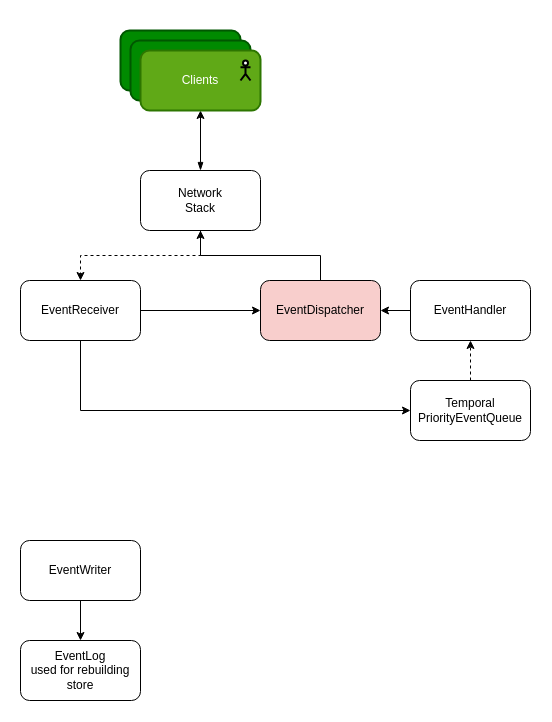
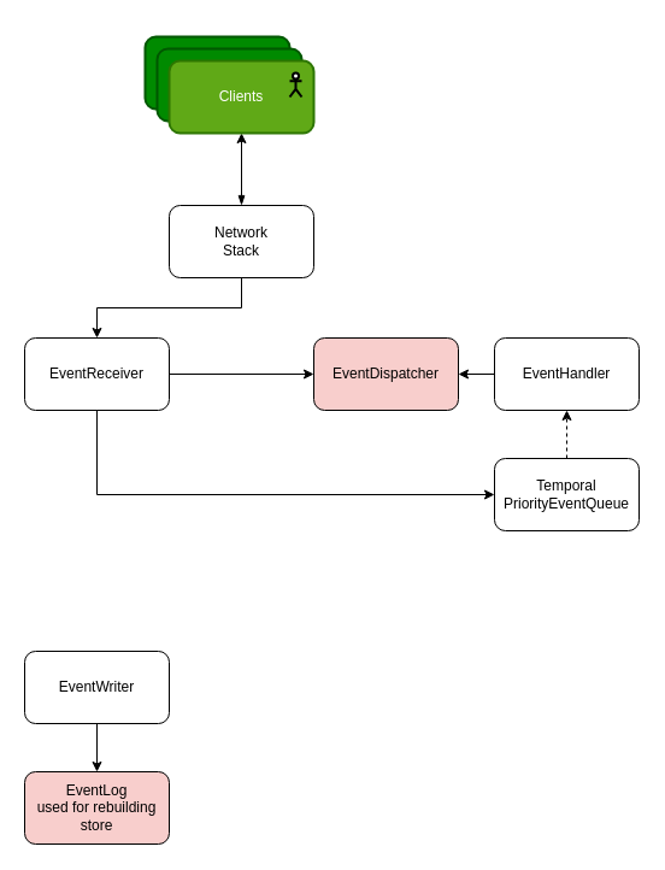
  <mxCell id="0" />
  <mxCell id="1" parent="0" />
  <mxCell id="2" value="" style="group" parent="1" vertex="1" connectable="0"><mxGeometry x="110" y="20" width="140" height="80" as="geometry" /></mxCell>
  <mxCell id="3" value="Clients" style="whiteSpace=wrap;html=1;rounded=1;fillColor=#008a00;strokeColor=#005700;fontColor=#ffffff;strokeWidth=2;" parent="2" vertex="1"><mxGeometry x="10" y="10" width="120" height="60" as="geometry" /></mxCell>
  <mxCell id="4" value="Clients" style="whiteSpace=wrap;html=1;rounded=1;fillColor=#008a00;strokeColor=#005700;fontColor=#ffffff;strokeWidth=2;" parent="2" vertex="1"><mxGeometry x="20" y="20" width="120" height="60" as="geometry" /></mxCell>
  <mxCell id="5" value="" style="edgeStyle=orthogonalEdgeStyle;rounded=0;orthogonalLoop=1;jettySize=auto;html=1;startArrow=blockThin;startFill=1;" parent="1" source="7" target="8" edge="1"><mxGeometry relative="1" as="geometry" /></mxCell>
- <mxCell id="6" style="edgeStyle=orthogonalEdgeStyle;rounded=0;orthogonalLoop=1;jettySize=auto;html=1;startArrow=none;startFill=0;endArrow=classic;endFill=1;dashed=1;" parent="1" source="7" target="18" edge="1"><mxGeometry relative="1" as="geometry" /></mxCell>
+ <mxCell id="6" style="edgeStyle=orthogonalEdgeStyle;rounded=0;orthogonalLoop=1;jettySize=auto;html=1;startArrow=none;startFill=0;endArrow=classic;endFill=1;" parent="1" source="7" target="18" edge="1"><mxGeometry relative="1" as="geometry" /></mxCell>
  <mxCell id="7" value="Network&lt;br&gt;Stack" style="rounded=1;whiteSpace=wrap;html=1;" parent="1" vertex="1"><mxGeometry x="140" y="170" width="120" height="60" as="geometry" /></mxCell>
  <mxCell id="8" value="Clients" style="whiteSpace=wrap;html=1;rounded=1;fillColor=#60a917;strokeColor=#2D7600;fontColor=#ffffff;strokeWidth=2;" parent="1" vertex="1"><mxGeometry x="140" y="50" width="120" height="60" as="geometry" /></mxCell>
- <mxCell id="9" style="edgeStyle=orthogonalEdgeStyle;rounded=0;orthogonalLoop=1;jettySize=auto;html=1;" parent="1" source="10" target="7" edge="1"><mxGeometry relative="1" as="geometry" /></mxCell>
  <mxCell id="10" value="EventDispatcher" style="whiteSpace=wrap;html=1;rounded=1;fillColor=#f8cecc;" parent="1" vertex="1"><mxGeometry x="260" y="280" width="120" height="60" as="geometry" /></mxCell>
  <mxCell id="11" value="" style="edgeStyle=orthogonalEdgeStyle;rounded=0;orthogonalLoop=1;jettySize=auto;html=1;dashed=1;" parent="1" source="12" target="14" edge="1"><mxGeometry relative="1" as="geometry" /></mxCell>
  <mxCell id="12" value="Temporal&lt;br&gt;PriorityEventQueue" style="whiteSpace=wrap;html=1;rounded=1;" parent="1" vertex="1"><mxGeometry x="410" y="380" width="120" height="60" as="geometry" /></mxCell>
  <mxCell id="13" style="edgeStyle=orthogonalEdgeStyle;rounded=0;orthogonalLoop=1;jettySize=auto;html=1;" parent="1" source="14" target="10" edge="1"><mxGeometry relative="1" as="geometry" /></mxCell>
  <mxCell id="14" value="EventHandler" style="whiteSpace=wrap;html=1;rounded=1;" parent="1" vertex="1"><mxGeometry x="410" y="280" width="120" height="60" as="geometry" /></mxCell>
- <mxCell id="15" value="EventLog&lt;br&gt;used for rebuilding store" style="whiteSpace=wrap;html=1;rounded=1;" parent="1" vertex="1"><mxGeometry x="20" y="640" width="120" height="60" as="geometry" /></mxCell>
+ <mxCell id="15" value="EventLog&lt;br&gt;used for rebuilding store" style="whiteSpace=wrap;html=1;rounded=1;fillColor=#f8cecc;" parent="1" vertex="1"><mxGeometry x="20" y="640" width="120" height="60" as="geometry" /></mxCell>
  <mxCell id="16" style="edgeStyle=orthogonalEdgeStyle;rounded=0;orthogonalLoop=1;jettySize=auto;html=1;startArrow=none;startFill=0;endArrow=classic;endFill=1;" parent="1" source="18" target="10" edge="1"><mxGeometry relative="1" as="geometry" /></mxCell>
  <mxCell id="17" style="edgeStyle=orthogonalEdgeStyle;rounded=0;orthogonalLoop=1;jettySize=auto;html=1;entryX=0;entryY=0.5;entryDx=0;entryDy=0;" edge="1" parent="1" source="18" target="12"><mxGeometry relative="1" as="geometry"><Array as="points"><mxPoint x="80" y="410" /></Array></mxGeometry></mxCell>
  <mxCell id="18" value="EventReceiver" style="whiteSpace=wrap;html=1;rounded=1;" parent="1" vertex="1"><mxGeometry x="20" y="280" width="120" height="60" as="geometry" /></mxCell>
  <mxCell id="19" style="edgeStyle=orthogonalEdgeStyle;rounded=0;orthogonalLoop=1;jettySize=auto;html=1;startArrow=none;startFill=0;endArrow=classic;endFill=1;" parent="1" source="20" target="15" edge="1"><mxGeometry relative="1" as="geometry" /></mxCell>
  <mxCell id="20" value="EventWriter" style="whiteSpace=wrap;html=1;rounded=1;" parent="1" vertex="1"><mxGeometry x="20" y="540" width="120" height="60" as="geometry" /></mxCell>
  <mxCell id="21" value="" style="shape=umlActor;verticalLabelPosition=bottom;verticalAlign=top;html=1;outlineConnect=0;strokeWidth=2;" parent="1" vertex="1"><mxGeometry x="240" y="60" width="10" height="20" as="geometry" /></mxCell>
